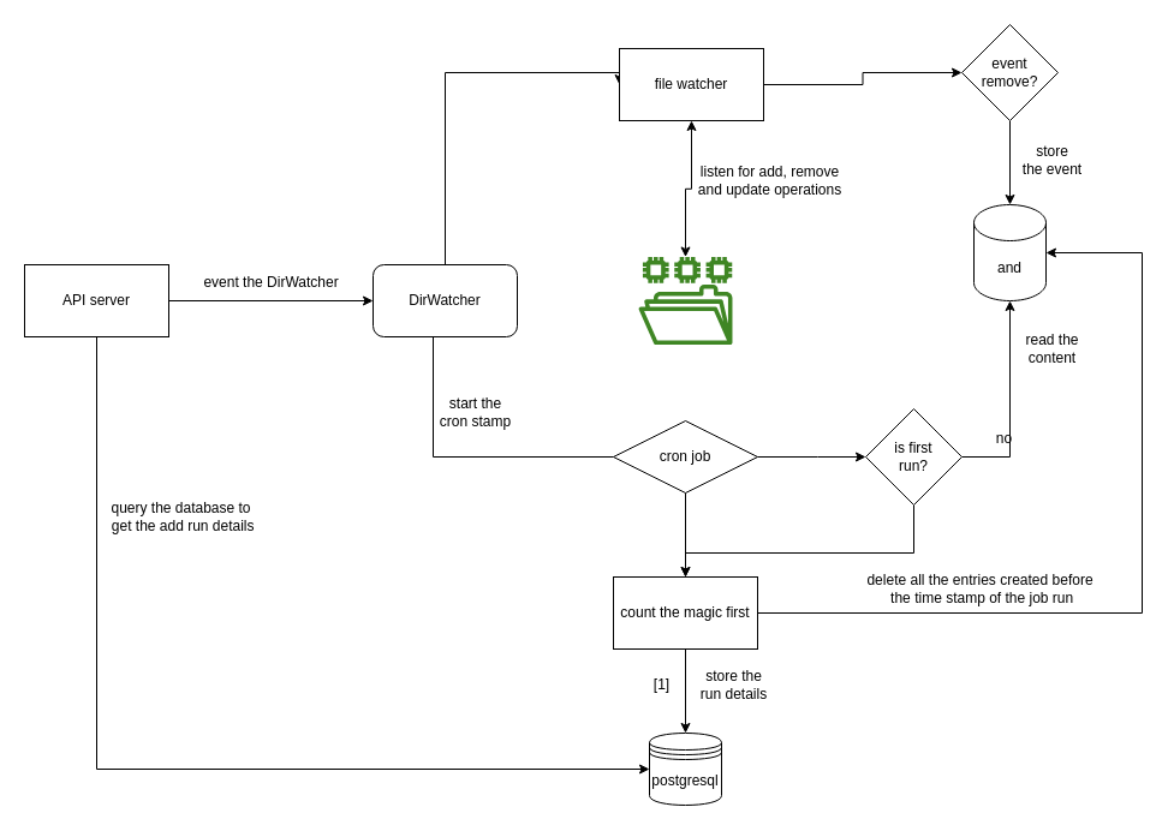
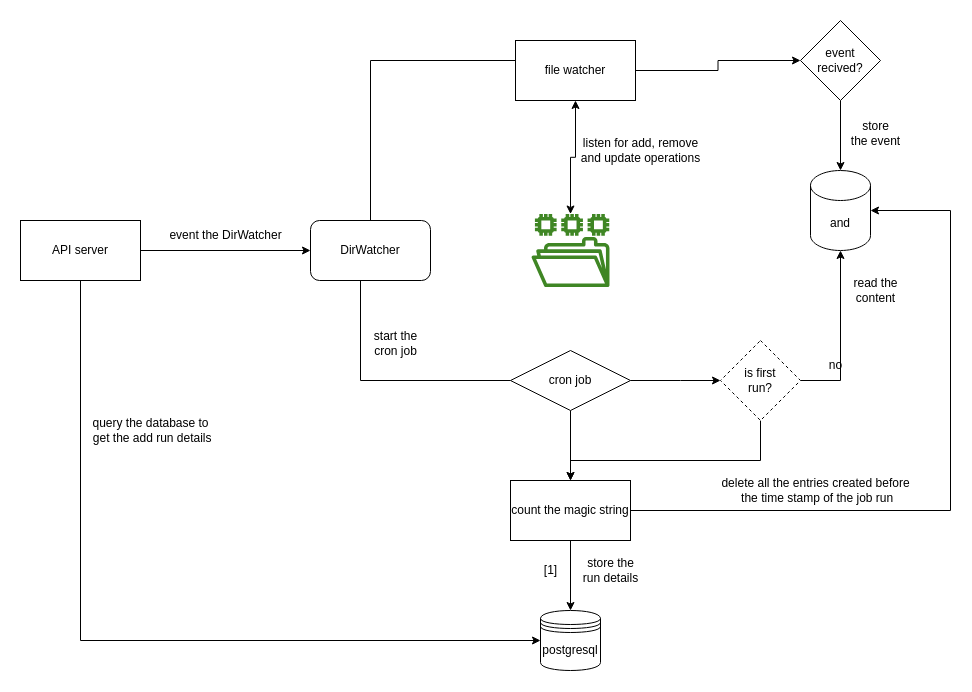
  <mxCell id="0" />
  <mxCell id="1" parent="0" />
- <mxCell id="2" style="edgeStyle=orthogonalEdgeStyle;rounded=0;orthogonalLoop=1;jettySize=auto;html=1;entryX=0;entryY=0.5;entryDx=0;entryDy=0;" edge="1" parent="1" source="4" target="7"><mxGeometry relative="1" as="geometry"><Array as="points"><mxPoint x="370" y="60" /></Array></mxGeometry></mxCell>
+ <mxCell id="2" style="edgeStyle=orthogonalEdgeStyle;rounded=0;orthogonalLoop=1;jettySize=auto;html=1;entryX=0;entryY=0.5;entryDx=0;entryDy=0;endArrow=none;" edge="1" parent="1" source="4" target="7"><mxGeometry relative="1" as="geometry"><Array as="points"><mxPoint x="370" y="60" /></Array></mxGeometry></mxCell>
  <mxCell id="3" style="edgeStyle=orthogonalEdgeStyle;rounded=0;orthogonalLoop=1;jettySize=auto;html=1;entryX=0;entryY=0.5;entryDx=0;entryDy=0;endArrow=none;" edge="1" parent="1" source="4" target="16"><mxGeometry relative="1" as="geometry"><Array as="points"><mxPoint x="360" y="380" /></Array></mxGeometry></mxCell>
  <mxCell id="4" value="DirWatcher" style="whiteSpace=wrap;html=1;rounded=1;" vertex="1" parent="1"><mxGeometry x="310" y="220" width="120" height="60" as="geometry" /></mxCell>
  <mxCell id="5" style="edgeStyle=orthogonalEdgeStyle;rounded=0;orthogonalLoop=1;jettySize=auto;html=1;startArrow=classic;startFill=1;" edge="1" parent="1" source="7" target="8"><mxGeometry relative="1" as="geometry" /></mxCell>
  <mxCell id="6" style="edgeStyle=orthogonalEdgeStyle;rounded=0;orthogonalLoop=1;jettySize=auto;html=1;entryX=0;entryY=0.5;entryDx=0;entryDy=0;" edge="1" parent="1" source="7" target="11"><mxGeometry relative="1" as="geometry" /></mxCell>
  <mxCell id="7" value="file watcher" style="rounded=0;whiteSpace=wrap;html=1;" vertex="1" parent="1"><mxGeometry x="515" y="40" width="120" height="60" as="geometry" /></mxCell>
  <mxCell id="8" value="" style="sketch=0;outlineConnect=0;fontColor=#232F3E;gradientColor=none;fillColor=#3F8624;strokeColor=none;dashed=0;verticalLabelPosition=bottom;verticalAlign=top;align=center;html=1;fontSize=12;fontStyle=0;aspect=fixed;pointerEvents=1;shape=mxgraph.aws4.file_system;" vertex="1" parent="1"><mxGeometry x="531" y="213.5" width="78" height="73" as="geometry" /></mxCell>
  <mxCell id="9" value="listen for add, remove &lt;br&gt;and update operations" style="text;html=1;align=center;verticalAlign=middle;resizable=0;points=[];autosize=1;strokeColor=none;fillColor=none;" vertex="1" parent="1"><mxGeometry x="570" y="130" width="140" height="40" as="geometry" /></mxCell>
  <mxCell id="10" style="edgeStyle=orthogonalEdgeStyle;rounded=0;orthogonalLoop=1;jettySize=auto;html=1;entryX=0.5;entryY=0;entryDx=0;entryDy=0;entryPerimeter=0;" edge="1" parent="1" source="11" target="13"><mxGeometry relative="1" as="geometry" /></mxCell>
- <mxCell id="11" value="event remove?" style="rhombus;whiteSpace=wrap;html=1;" vertex="1" parent="1"><mxGeometry x="800" y="20" width="80" height="80" as="geometry" /></mxCell>
+ <mxCell id="11" value="event recived?" style="rhombus;whiteSpace=wrap;html=1;" vertex="1" parent="1"><mxGeometry x="800" y="20" width="80" height="80" as="geometry" /></mxCell>
  <mxCell id="12" style="edgeStyle=orthogonalEdgeStyle;rounded=0;orthogonalLoop=1;jettySize=auto;html=1;entryX=1;entryY=0.5;entryDx=0;entryDy=0;endArrow=none;endFill=0;startArrow=classic;startFill=1;" edge="1" parent="1" source="33" target="16"><mxGeometry relative="1" as="geometry"><Array as="points"><mxPoint x="680" y="380" /><mxPoint x="680" y="380" /></Array></mxGeometry></mxCell>
  <mxCell id="13" value="and" style="shape=cylinder3;whiteSpace=wrap;html=1;boundedLbl=1;backgroundOutline=1;size=15;" vertex="1" parent="1"><mxGeometry x="810" y="170" width="60" height="80" as="geometry" /></mxCell>
  <mxCell id="14" value="store &lt;br&gt;the event" style="text;html=1;align=center;verticalAlign=middle;resizable=0;points=[];autosize=1;strokeColor=none;fillColor=none;" vertex="1" parent="1"><mxGeometry x="840" y="113" width="70" height="40" as="geometry" /></mxCell>
  <mxCell id="15" style="edgeStyle=orthogonalEdgeStyle;rounded=0;orthogonalLoop=1;jettySize=auto;html=1;entryX=0.5;entryY=0;entryDx=0;entryDy=0;" edge="1" parent="1" source="16" target="21"><mxGeometry relative="1" as="geometry" /></mxCell>
  <mxCell id="16" value="cron job" style="rhombus;whiteSpace=wrap;html=1;" vertex="1" parent="1"><mxGeometry x="510" y="350" width="120" height="60" as="geometry" /></mxCell>
- <mxCell id="17" value="start the &lt;br&gt;cron stamp" style="text;html=1;align=center;verticalAlign=middle;resizable=0;points=[];autosize=1;strokeColor=none;fillColor=none;" vertex="1" parent="1"><mxGeometry x="360" y="323" width="70" height="40" as="geometry" /></mxCell>
+ <mxCell id="17" value="start the &lt;br&gt;cron job" style="text;html=1;align=center;verticalAlign=middle;resizable=0;points=[];autosize=1;strokeColor=none;fillColor=none;" vertex="1" parent="1"><mxGeometry x="360" y="323" width="70" height="40" as="geometry" /></mxCell>
  <mxCell id="18" value="read the &lt;br&gt;content" style="text;html=1;align=center;verticalAlign=middle;resizable=0;points=[];autosize=1;strokeColor=none;fillColor=none;" vertex="1" parent="1"><mxGeometry x="840" y="270" width="70" height="40" as="geometry" /></mxCell>
  <mxCell id="19" style="edgeStyle=orthogonalEdgeStyle;rounded=0;orthogonalLoop=1;jettySize=auto;html=1;entryX=0.5;entryY=0;entryDx=0;entryDy=0;" edge="1" parent="1" source="21" target="22"><mxGeometry relative="1" as="geometry" /></mxCell>
  <mxCell id="20" style="edgeStyle=orthogonalEdgeStyle;rounded=0;orthogonalLoop=1;jettySize=auto;html=1;entryX=1;entryY=0.5;entryDx=0;entryDy=0;entryPerimeter=0;" edge="1" parent="1" source="21" target="13"><mxGeometry relative="1" as="geometry"><Array as="points"><mxPoint x="950" y="510" /><mxPoint x="950" y="210" /></Array></mxGeometry></mxCell>
- <mxCell id="21" value="count the magic first" style="rounded=0;whiteSpace=wrap;html=1;" vertex="1" parent="1"><mxGeometry x="510" y="480" width="120" height="60" as="geometry" /></mxCell>
+ <mxCell id="21" value="count the magic string" style="rounded=0;whiteSpace=wrap;html=1;" vertex="1" parent="1"><mxGeometry x="510" y="480" width="120" height="60" as="geometry" /></mxCell>
  <mxCell id="22" value="postgresql" style="shape=datastore;whiteSpace=wrap;html=1;" vertex="1" parent="1"><mxGeometry x="540" y="610" width="60" height="60" as="geometry" /></mxCell>
  <mxCell id="23" value="store the &lt;br&gt;run details" style="text;html=1;align=center;verticalAlign=middle;resizable=0;points=[];autosize=1;strokeColor=none;fillColor=none;" vertex="1" parent="1"><mxGeometry x="570" y="550" width="80" height="40" as="geometry" /></mxCell>
  <mxCell id="24" value="[1]" style="text;html=1;align=center;verticalAlign=middle;resizable=0;points=[];autosize=1;strokeColor=none;fillColor=none;" vertex="1" parent="1"><mxGeometry x="530" y="555" width="40" height="30" as="geometry" /></mxCell>
  <mxCell id="25" value="delete all the entries created before&lt;br&gt;&amp;nbsp;the time stamp of the job run" style="text;html=1;align=center;verticalAlign=middle;resizable=0;points=[];autosize=1;strokeColor=none;fillColor=none;" vertex="1" parent="1"><mxGeometry x="710" y="470" width="210" height="40" as="geometry" /></mxCell>
  <mxCell id="26" style="edgeStyle=orthogonalEdgeStyle;rounded=0;orthogonalLoop=1;jettySize=auto;html=1;entryX=0;entryY=0.5;entryDx=0;entryDy=0;" edge="1" parent="1" source="28" target="4"><mxGeometry relative="1" as="geometry" /></mxCell>
  <mxCell id="27" style="edgeStyle=orthogonalEdgeStyle;rounded=0;orthogonalLoop=1;jettySize=auto;html=1;entryX=0;entryY=0.5;entryDx=0;entryDy=0;" edge="1" parent="1" source="28" target="22"><mxGeometry relative="1" as="geometry"><Array as="points"><mxPoint x="80" y="640" /></Array></mxGeometry></mxCell>
  <mxCell id="28" value="API server" style="rounded=0;whiteSpace=wrap;html=1;" vertex="1" parent="1"><mxGeometry x="20" y="220" width="120" height="60" as="geometry" /></mxCell>
  <mxCell id="29" value="event the DirWatcher" style="text;html=1;align=center;verticalAlign=middle;resizable=0;points=[];autosize=1;strokeColor=none;fillColor=none;" vertex="1" parent="1"><mxGeometry x="160" y="220" width="130" height="30" as="geometry" /></mxCell>
  <mxCell id="30" value="query the database to&lt;br&gt;&amp;nbsp;get the add run details" style="text;html=1;align=center;verticalAlign=middle;resizable=0;points=[];autosize=1;strokeColor=none;fillColor=none;" vertex="1" parent="1"><mxGeometry x="80" y="410" width="140" height="40" as="geometry" /></mxCell>
  <mxCell id="31" value="" style="edgeStyle=orthogonalEdgeStyle;rounded=0;orthogonalLoop=1;jettySize=auto;html=1;entryX=1;entryY=0.5;entryDx=0;entryDy=0;startArrow=classic;startFill=1;endArrow=none;endFill=0;" edge="1" parent="1" source="13" target="33"><mxGeometry relative="1" as="geometry"><mxPoint x="840" y="250" as="sourcePoint" /><mxPoint x="630" y="400" as="targetPoint" /><Array as="points"><mxPoint x="840" y="380" /></Array></mxGeometry></mxCell>
  <mxCell id="32" style="edgeStyle=orthogonalEdgeStyle;rounded=0;orthogonalLoop=1;jettySize=auto;html=1;entryX=0.5;entryY=0;entryDx=0;entryDy=0;" edge="1" parent="1" source="33" target="21"><mxGeometry relative="1" as="geometry"><mxPoint x="570" y="460" as="targetPoint" /><Array as="points"><mxPoint x="760" y="460" /><mxPoint x="570" y="460" /></Array></mxGeometry></mxCell>
- <mxCell id="33" value="is first&lt;br&gt;run?" style="rhombus;whiteSpace=wrap;html=1;" vertex="1" parent="1"><mxGeometry x="720" y="340" width="80" height="80" as="geometry" /></mxCell>
+ <mxCell id="33" value="is first&lt;br&gt;run?" style="rhombus;whiteSpace=wrap;html=1;dashed=1;" vertex="1" parent="1"><mxGeometry x="720" y="340" width="80" height="80" as="geometry" /></mxCell>
  <mxCell id="34" value="no" style="text;html=1;align=center;verticalAlign=middle;resizable=0;points=[];autosize=1;strokeColor=none;fillColor=none;" vertex="1" parent="1"><mxGeometry x="815" y="350" width="40" height="30" as="geometry" /></mxCell>
